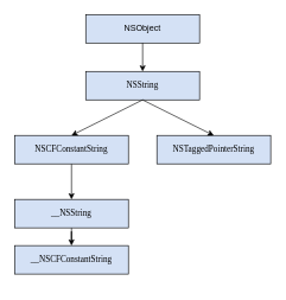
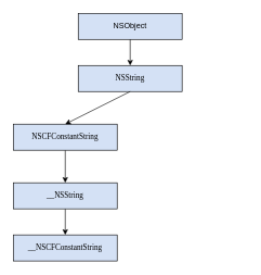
  <mxCell id="0" />
  <mxCell id="1" parent="0" />
  <mxCell id="2" value="NSObject" style="rounded=0;whiteSpace=wrap;html=1;strokeColor=#000000;fillColor=#D4E1F5;fontColor=#000000;labelBackgroundColor=none;" vertex="1" parent="1"><mxGeometry x="120" y="20" width="160" height="40" as="geometry" /></mxCell>
  <mxCell id="3" value="&lt;p style=&quot;margin: 0px; font-stretch: normal; line-height: normal; font-family: menlo;&quot;&gt;NSString&lt;/p&gt;" style="rounded=0;whiteSpace=wrap;html=1;strokeColor=#000000;fillColor=#D4E1F5;fontColor=#000000;labelBackgroundColor=none;" vertex="1" parent="1"><mxGeometry x="120" y="100" width="160" height="40" as="geometry" /></mxCell>
- <mxCell id="4" value="&lt;p style=&quot;margin: 0px; font-stretch: normal; line-height: normal; font-family: menlo;&quot;&gt;NSTaggedPointerString&lt;/p&gt;" style="rounded=0;whiteSpace=wrap;html=1;strokeColor=#000000;fillColor=#D4E1F5;fontColor=#000000;labelBackgroundColor=none;" vertex="1" parent="1"><mxGeometry x="220" y="190" width="160" height="40" as="geometry" /></mxCell>
  <mxCell id="5" value="" style="edgeStyle=orthogonalEdgeStyle;rounded=0;orthogonalLoop=1;jettySize=auto;html=1;fontColor=#000000;" edge="1" parent="1" source="6" target="8"><mxGeometry relative="1" as="geometry" /></mxCell>
  <mxCell id="6" value="&lt;p style=&quot;margin: 0px; font-stretch: normal; line-height: normal; font-family: menlo;&quot;&gt;NSCFConstantString&lt;/p&gt;" style="rounded=0;whiteSpace=wrap;html=1;strokeColor=#000000;fillColor=#D4E1F5;fontColor=#000000;labelBackgroundColor=none;" vertex="1" parent="1"><mxGeometry x="20" y="190" width="160" height="40" as="geometry" /></mxCell>
  <mxCell id="7" value="" style="edgeStyle=orthogonalEdgeStyle;rounded=0;orthogonalLoop=1;jettySize=auto;html=1;fontColor=#000000;" edge="1" parent="1" source="8" target="9"><mxGeometry relative="1" as="geometry" /></mxCell>
  <mxCell id="8" value="&lt;p style=&quot;margin: 0px; font-stretch: normal; line-height: normal; font-family: menlo;&quot;&gt;__NSString&lt;/p&gt;" style="rounded=0;whiteSpace=wrap;html=1;strokeColor=#000000;fillColor=#D4E1F5;fontColor=#000000;labelBackgroundColor=none;" vertex="1" parent="1"><mxGeometry x="20" y="280" width="160" height="40" as="geometry" /></mxCell>
- <mxCell id="9" value="&lt;p style=&quot;margin: 0px; font-stretch: normal; line-height: normal; font-family: menlo;&quot;&gt;__NSCFConstantString&lt;/p&gt;" style="rounded=0;whiteSpace=wrap;html=1;strokeColor=#000000;fillColor=#D4E1F5;fontColor=#000000;labelBackgroundColor=none;" vertex="1" parent="1"><mxGeometry x="20" y="345" width="160" height="40" as="geometry" /></mxCell>
+ <mxCell id="9" value="&lt;p style=&quot;margin: 0px; font-stretch: normal; line-height: normal; font-family: menlo;&quot;&gt;__NSCFConstantString&lt;/p&gt;" style="rounded=0;whiteSpace=wrap;html=1;strokeColor=#000000;fillColor=#D4E1F5;fontColor=#000000;labelBackgroundColor=none;" vertex="1" parent="1"><mxGeometry x="20" y="360" width="160" height="40" as="geometry" /></mxCell>
  <mxCell id="10" value="" style="endArrow=classic;html=1;rounded=0;fontColor=#000000;exitX=0.5;exitY=1;exitDx=0;exitDy=0;entryX=0.5;entryY=0;entryDx=0;entryDy=0;" edge="1" parent="1" source="2" target="3"><mxGeometry width="50" height="50" relative="1" as="geometry"><mxPoint x="-90" y="160" as="sourcePoint" /><mxPoint x="-40" y="110" as="targetPoint" /></mxGeometry></mxCell>
  <mxCell id="11" value="" style="endArrow=classic;html=1;rounded=0;fontColor=#000000;exitX=0.5;exitY=1;exitDx=0;exitDy=0;entryX=0.5;entryY=0;entryDx=0;entryDy=0;" edge="1" parent="1" source="3" target="6"><mxGeometry width="50" height="50" relative="1" as="geometry"><mxPoint x="80" y="160" as="sourcePoint" /><mxPoint x="80" y="200" as="targetPoint" /></mxGeometry></mxCell>
- <mxCell id="12" value="" style="endArrow=classic;html=1;rounded=0;fontColor=#000000;exitX=0.5;exitY=1;exitDx=0;exitDy=0;entryX=0.5;entryY=0;entryDx=0;entryDy=0;" edge="1" parent="1" source="3" target="4"><mxGeometry width="50" height="50" relative="1" as="geometry"><mxPoint x="370" y="140" as="sourcePoint" /><mxPoint x="370" y="180" as="targetPoint" /></mxGeometry></mxCell>
